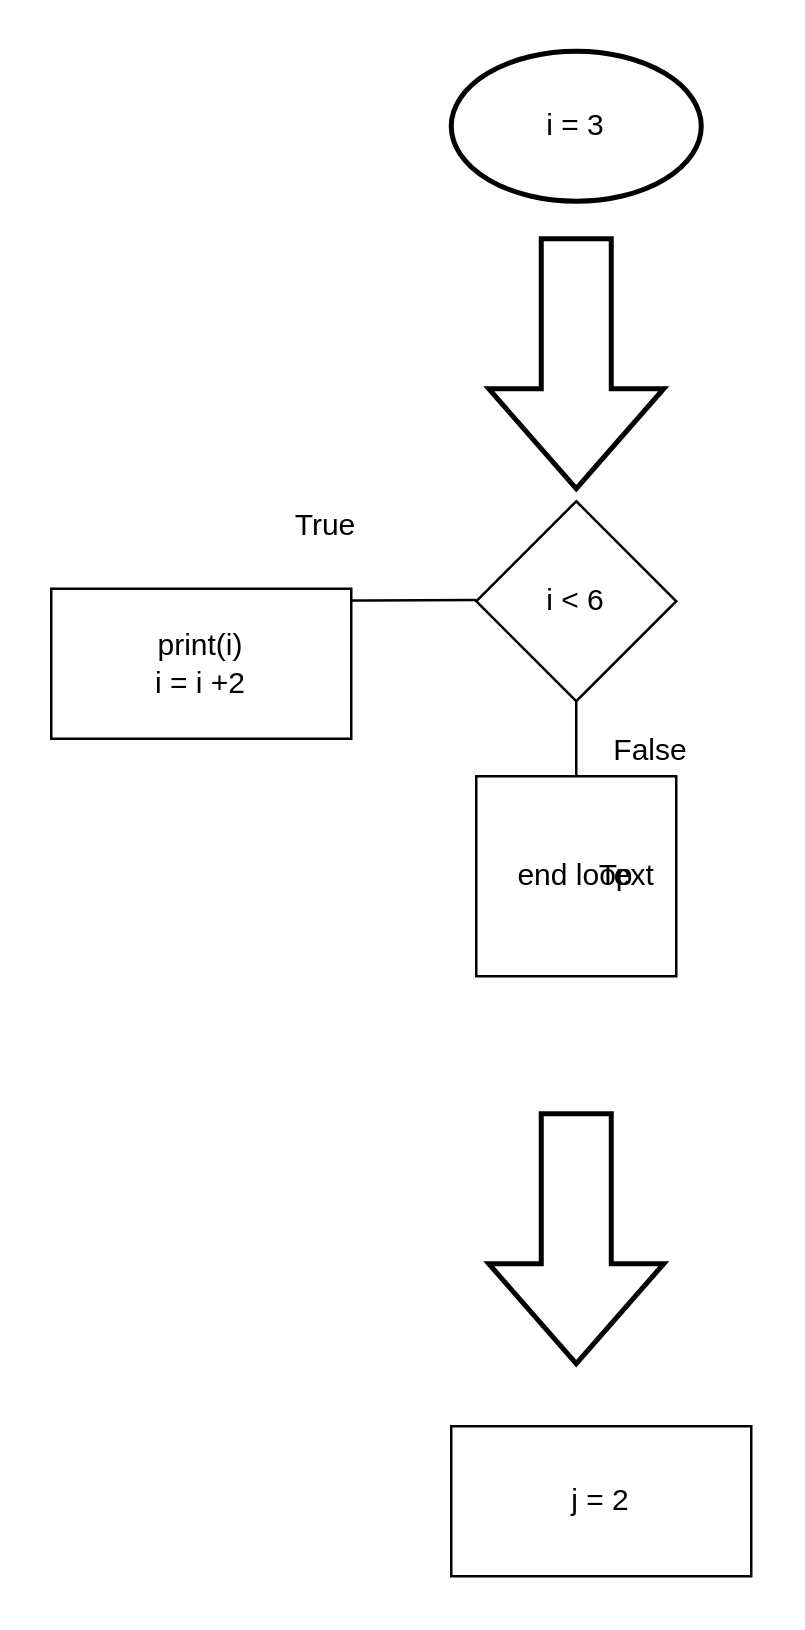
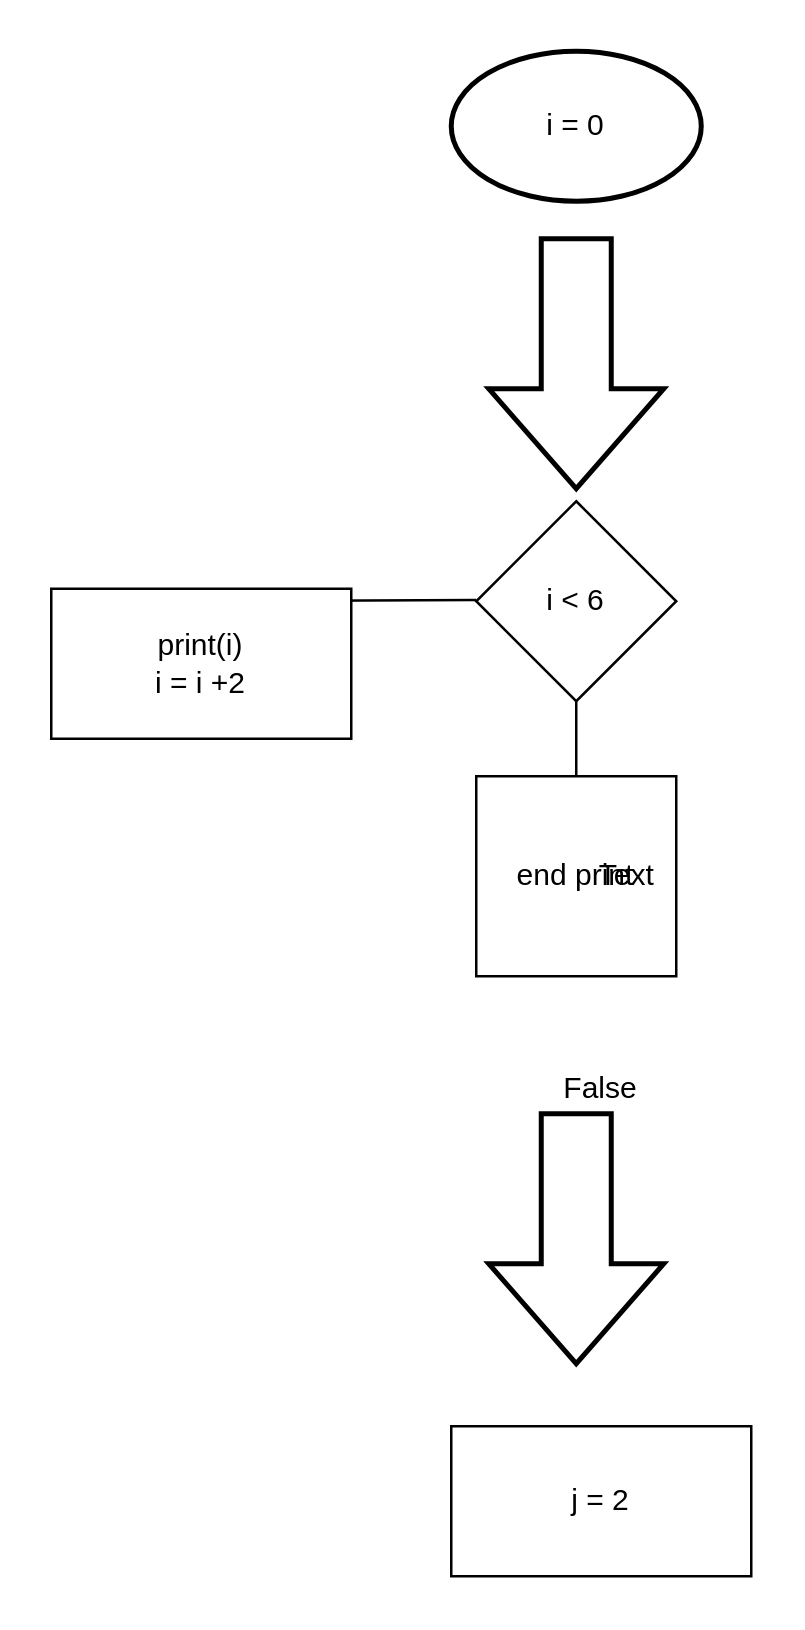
  <mxCell id="0" />
  <mxCell id="1" parent="0" />
- <mxCell id="2" value="i = 3" style="strokeWidth=2;html=1;shape=mxgraph.flowchart.start_1;whiteSpace=wrap;" vertex="1" parent="1"><mxGeometry x="180" y="20" width="100" height="60" as="geometry" /></mxCell>
+ <mxCell id="2" value="i = 0" style="strokeWidth=2;html=1;shape=mxgraph.flowchart.start_1;whiteSpace=wrap;" vertex="1" parent="1"><mxGeometry x="180" y="20" width="100" height="60" as="geometry" /></mxCell>
  <mxCell id="3" value="" style="verticalLabelPosition=bottom;verticalAlign=top;html=1;strokeWidth=2;shape=mxgraph.arrows2.arrow;dy=0.6;dx=40;notch=0;rotation=90;" vertex="1" parent="1"><mxGeometry x="180" y="110" width="100" height="70" as="geometry" /></mxCell>
  <mxCell id="4" value="i &amp;lt; 6" style="rhombus;whiteSpace=wrap;html=1;" vertex="1" parent="1"><mxGeometry x="190" y="200" width="80" height="80" as="geometry" /></mxCell>
  <mxCell id="5" value="" style="endArrow=classic;html=1;entryX=0.5;entryY=0;entryDx=0;entryDy=0;exitX=0.5;exitY=1;exitDx=0;exitDy=0;" edge="1" parent="1" source="4"><mxGeometry width="50" height="50" relative="1" as="geometry"><mxPoint x="230" y="320" as="sourcePoint" /><mxPoint x="230" y="350" as="targetPoint" /><Array as="points" /></mxGeometry></mxCell>
- <mxCell id="6" value="end loop" style="whiteSpace=wrap;html=1;aspect=fixed;" vertex="1" parent="1"><mxGeometry x="190" y="310" width="80" height="80" as="geometry" /></mxCell>
+ <mxCell id="6" value="end print" style="whiteSpace=wrap;html=1;aspect=fixed;" vertex="1" parent="1"><mxGeometry x="190" y="310" width="80" height="80" as="geometry" /></mxCell>
  <mxCell id="7" value="" style="verticalLabelPosition=bottom;verticalAlign=top;html=1;strokeWidth=2;shape=mxgraph.arrows2.arrow;dy=0.6;dx=40;notch=0;rotation=90;" vertex="1" parent="1"><mxGeometry x="180" y="460" width="100" height="70" as="geometry" /></mxCell>
  <mxCell id="8" value="j = 2" style="rounded=0;whiteSpace=wrap;html=1;" vertex="1" parent="1"><mxGeometry x="180" y="570" width="120" height="60" as="geometry" /></mxCell>
- <mxCell id="9" value="True" style="text;html=1;strokeColor=none;fillColor=none;align=center;verticalAlign=middle;whiteSpace=wrap;rounded=0;" vertex="1" parent="1"><mxGeometry x="110" y="200" width="40" height="20" as="geometry" /></mxCell>
  <mxCell id="10" value="" style="endArrow=classic;html=1;entryX=0.5;entryY=0;entryDx=0;entryDy=0;" edge="1" parent="1" target="11"><mxGeometry width="50" height="50" relative="1" as="geometry"><mxPoint x="190" y="239.5" as="sourcePoint" /><mxPoint x="60" y="239.5" as="targetPoint" /><Array as="points"><mxPoint x="80" y="240" /></Array></mxGeometry></mxCell>
  <mxCell id="11" value="&lt;div&gt;print(i)&lt;/div&gt;&lt;div&gt;i = i +2&lt;/div&gt;" style="rounded=0;whiteSpace=wrap;html=1;" vertex="1" parent="1"><mxGeometry x="20" y="235" width="120" height="60" as="geometry" /></mxCell>
- <mxCell id="12" value="False" style="text;html=1;strokeColor=none;fillColor=none;align=center;verticalAlign=middle;whiteSpace=wrap;rounded=0;" vertex="1" parent="1"><mxGeometry x="240" y="290" width="40" height="20" as="geometry" /></mxCell>
+ <mxCell id="12" value="False" style="text;html=1;strokeColor=none;fillColor=none;align=center;verticalAlign=middle;whiteSpace=wrap;rounded=0;" vertex="1" parent="1"><mxGeometry x="220" y="425" width="40" height="20" as="geometry" /></mxCell>
  <mxCell id="13" value="Text" style="text;html=1;align=center;verticalAlign=middle;resizable=0;points=[];autosize=1;" vertex="1" parent="1"><mxGeometry x="230" y="340" width="40" height="20" as="geometry" /></mxCell>
